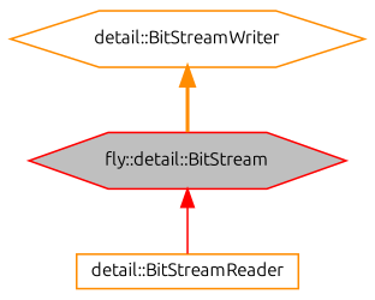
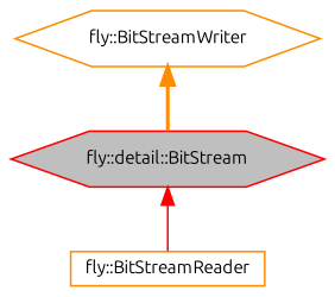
  digraph {
    fontname=Ubuntu
    node [color=darkorange fillcolor=white fontname=Ubuntu fontsize=10 shape=hexagon style=filled]
    edge [dir=back fontname=Ubuntu fontsize=10 labelfontname=Helvetica labelfontsize=10]
    n1 [color=red fillcolor=grey75 fontcolor=black height=0.2 label="fly::detail::BitStream" width=0.4]
-   n2 [height=0.2 label="detail::BitStreamReader" shape=box width=0.4]
-   n3 [height=0.2 label="detail::BitStreamWriter" width=0.4]
+   n2 [height=0.2 label="fly::BitStreamReader" shape=box width=0.4]
+   n3 [height=0.2 label="fly::BitStreamWriter" width=0.4]
    n1 -> n2 [color=red style=solid]
    n3 -> n1 [color=darkorange style=bold]
  }
